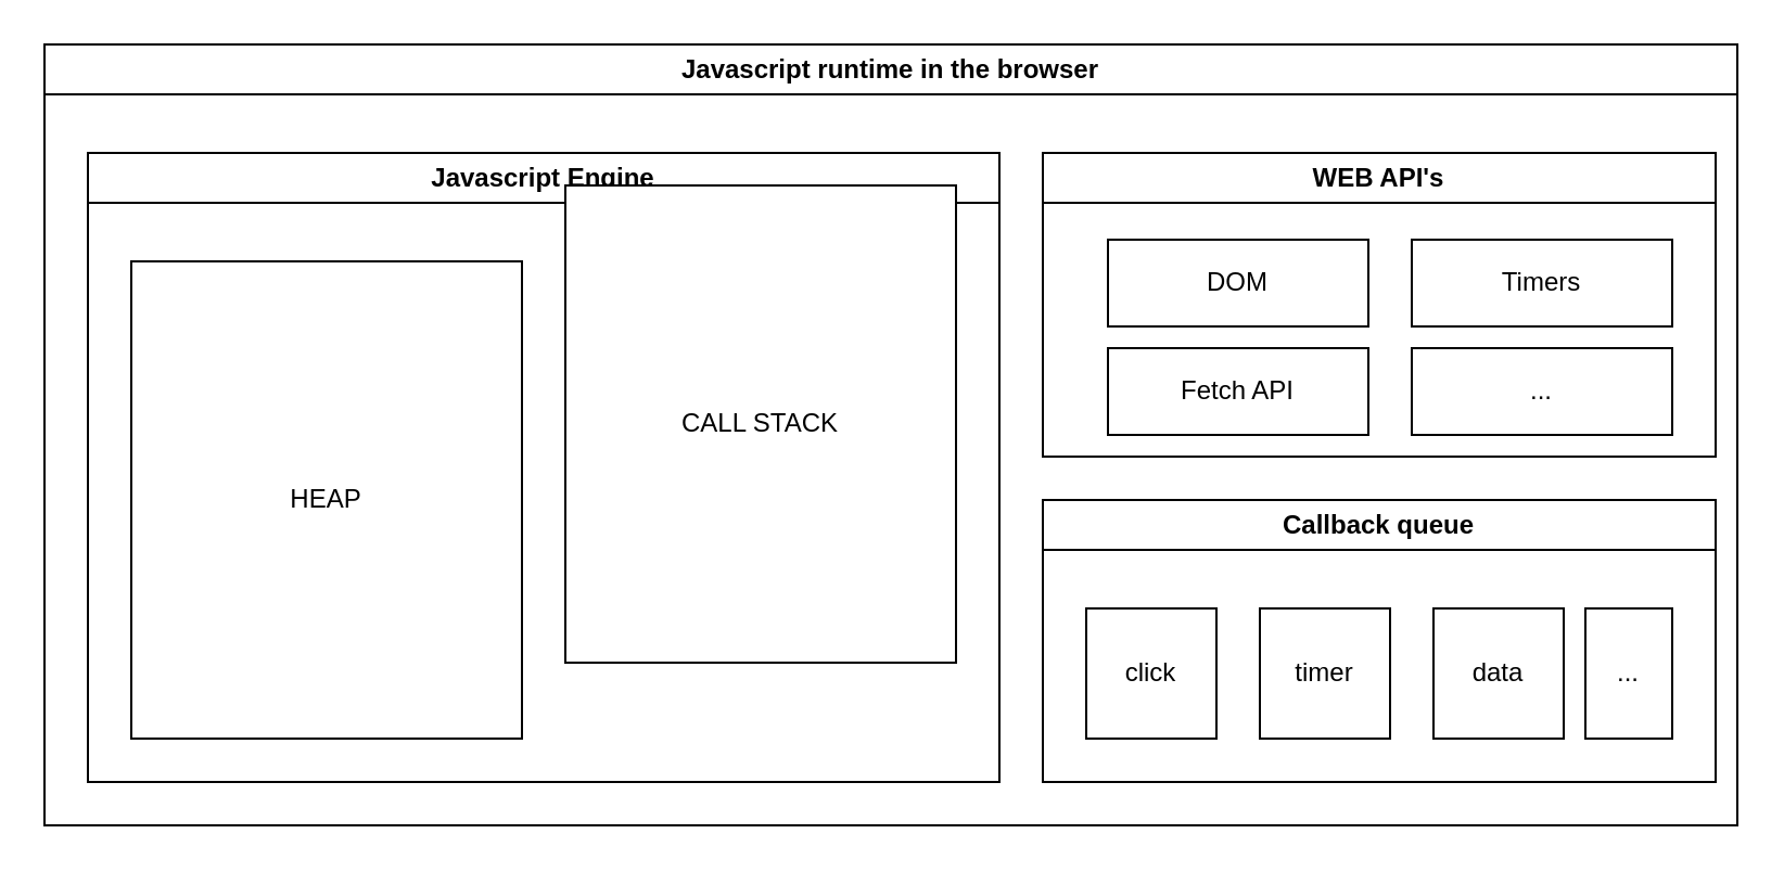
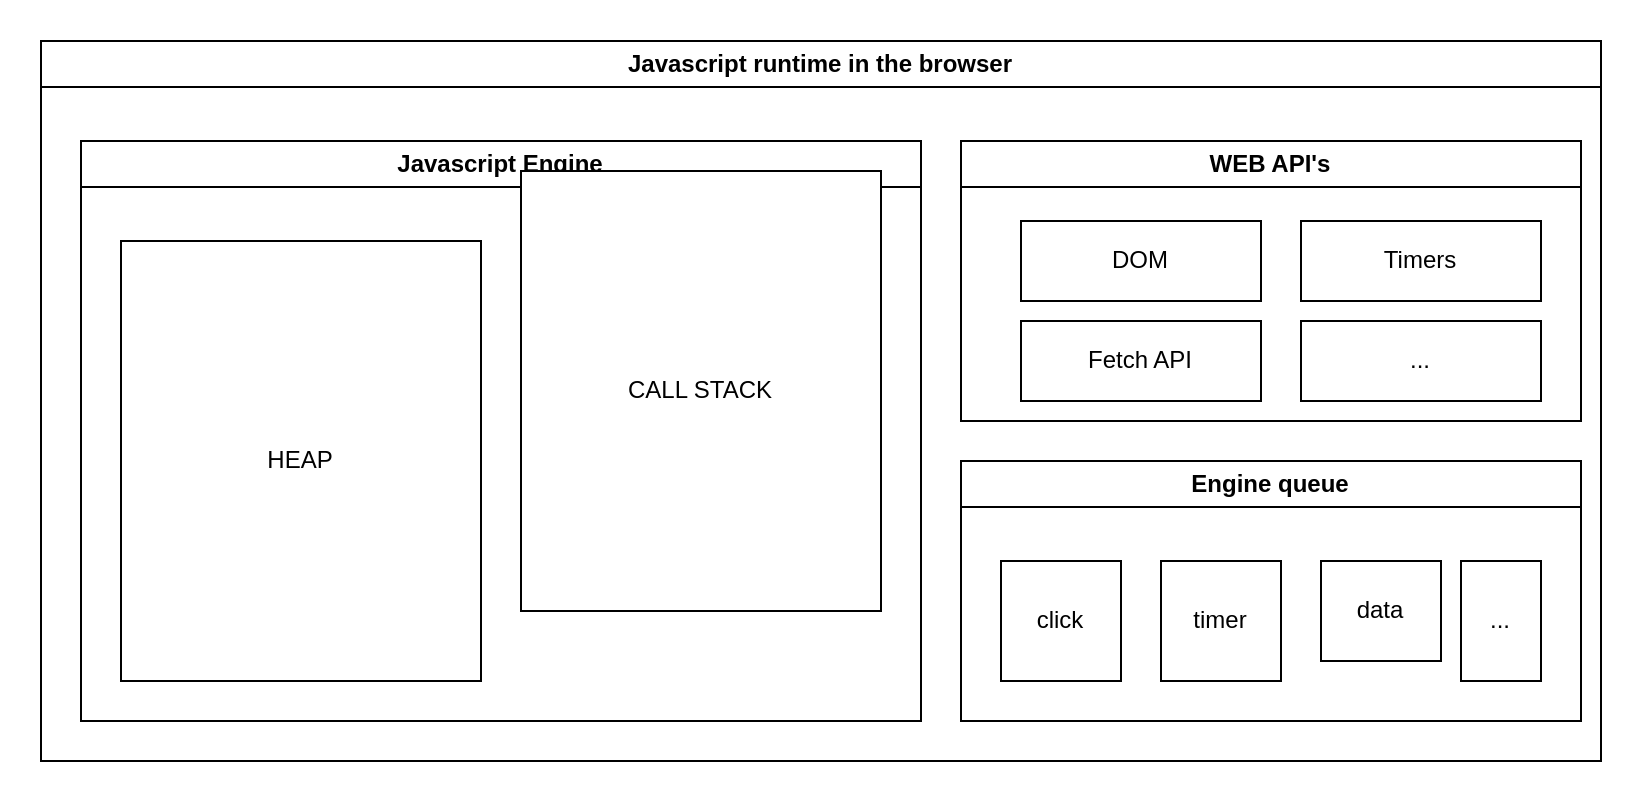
  <mxCell id="0" />
  <mxCell id="1" parent="0" />
  <mxCell id="2" value="Javascript runtime in the browser" style="swimlane;whiteSpace=wrap;html=1;" vertex="1" parent="1"><mxGeometry x="20" y="20" width="780" height="360" as="geometry" /></mxCell>
  <mxCell id="3" value="Javascript Engine" style="swimlane;whiteSpace=wrap;html=1;" vertex="1" parent="2"><mxGeometry x="20" y="50" width="420" height="290" as="geometry" /></mxCell>
  <mxCell id="4" value="HEAP" style="rounded=0;whiteSpace=wrap;html=1;" vertex="1" parent="3"><mxGeometry x="20" y="50" width="180" height="220" as="geometry" /></mxCell>
  <mxCell id="5" value="CALL STACK" style="rounded=0;whiteSpace=wrap;html=1;" vertex="1" parent="3"><mxGeometry x="220" y="15" width="180" height="220" as="geometry" /></mxCell>
  <mxCell id="6" value="WEB API's" style="swimlane;whiteSpace=wrap;html=1;" vertex="1" parent="2"><mxGeometry x="460" y="50" width="310" height="140" as="geometry" /></mxCell>
  <mxCell id="7" value="DOM" style="rounded=0;whiteSpace=wrap;html=1;" vertex="1" parent="6"><mxGeometry x="30" y="40" width="120" height="40" as="geometry" /></mxCell>
  <mxCell id="8" value="Timers" style="rounded=0;whiteSpace=wrap;html=1;" vertex="1" parent="6"><mxGeometry x="170" y="40" width="120" height="40" as="geometry" /></mxCell>
  <mxCell id="9" value="Fetch API" style="rounded=0;whiteSpace=wrap;html=1;" vertex="1" parent="6"><mxGeometry x="30" y="90" width="120" height="40" as="geometry" /></mxCell>
  <mxCell id="10" value="..." style="rounded=0;whiteSpace=wrap;html=1;" vertex="1" parent="6"><mxGeometry x="170" y="90" width="120" height="40" as="geometry" /></mxCell>
- <mxCell id="11" value="Callback queue" style="swimlane;whiteSpace=wrap;html=1;" vertex="1" parent="2"><mxGeometry x="460" y="210" width="310" height="130" as="geometry" /></mxCell>
+ <mxCell id="11" value="Engine queue" style="swimlane;whiteSpace=wrap;html=1;" vertex="1" parent="2"><mxGeometry x="460" y="210" width="310" height="130" as="geometry" /></mxCell>
  <mxCell id="12" value="click" style="rounded=0;whiteSpace=wrap;html=1;" vertex="1" parent="11"><mxGeometry x="20" y="50" width="60" height="60" as="geometry" /></mxCell>
  <mxCell id="13" value="timer" style="rounded=0;whiteSpace=wrap;html=1;" vertex="1" parent="11"><mxGeometry x="100" y="50" width="60" height="60" as="geometry" /></mxCell>
- <mxCell id="14" value="data" style="rounded=0;whiteSpace=wrap;html=1;" vertex="1" parent="11"><mxGeometry x="180" y="50" width="60" height="60" as="geometry" /></mxCell>
+ <mxCell id="14" value="data" style="rounded=0;whiteSpace=wrap;html=1;" vertex="1" parent="11"><mxGeometry x="180" y="50" width="60" height="50" as="geometry" /></mxCell>
  <mxCell id="15" value="..." style="rounded=0;whiteSpace=wrap;html=1;" vertex="1" parent="11"><mxGeometry x="250" y="50" width="40" height="60" as="geometry" /></mxCell>
